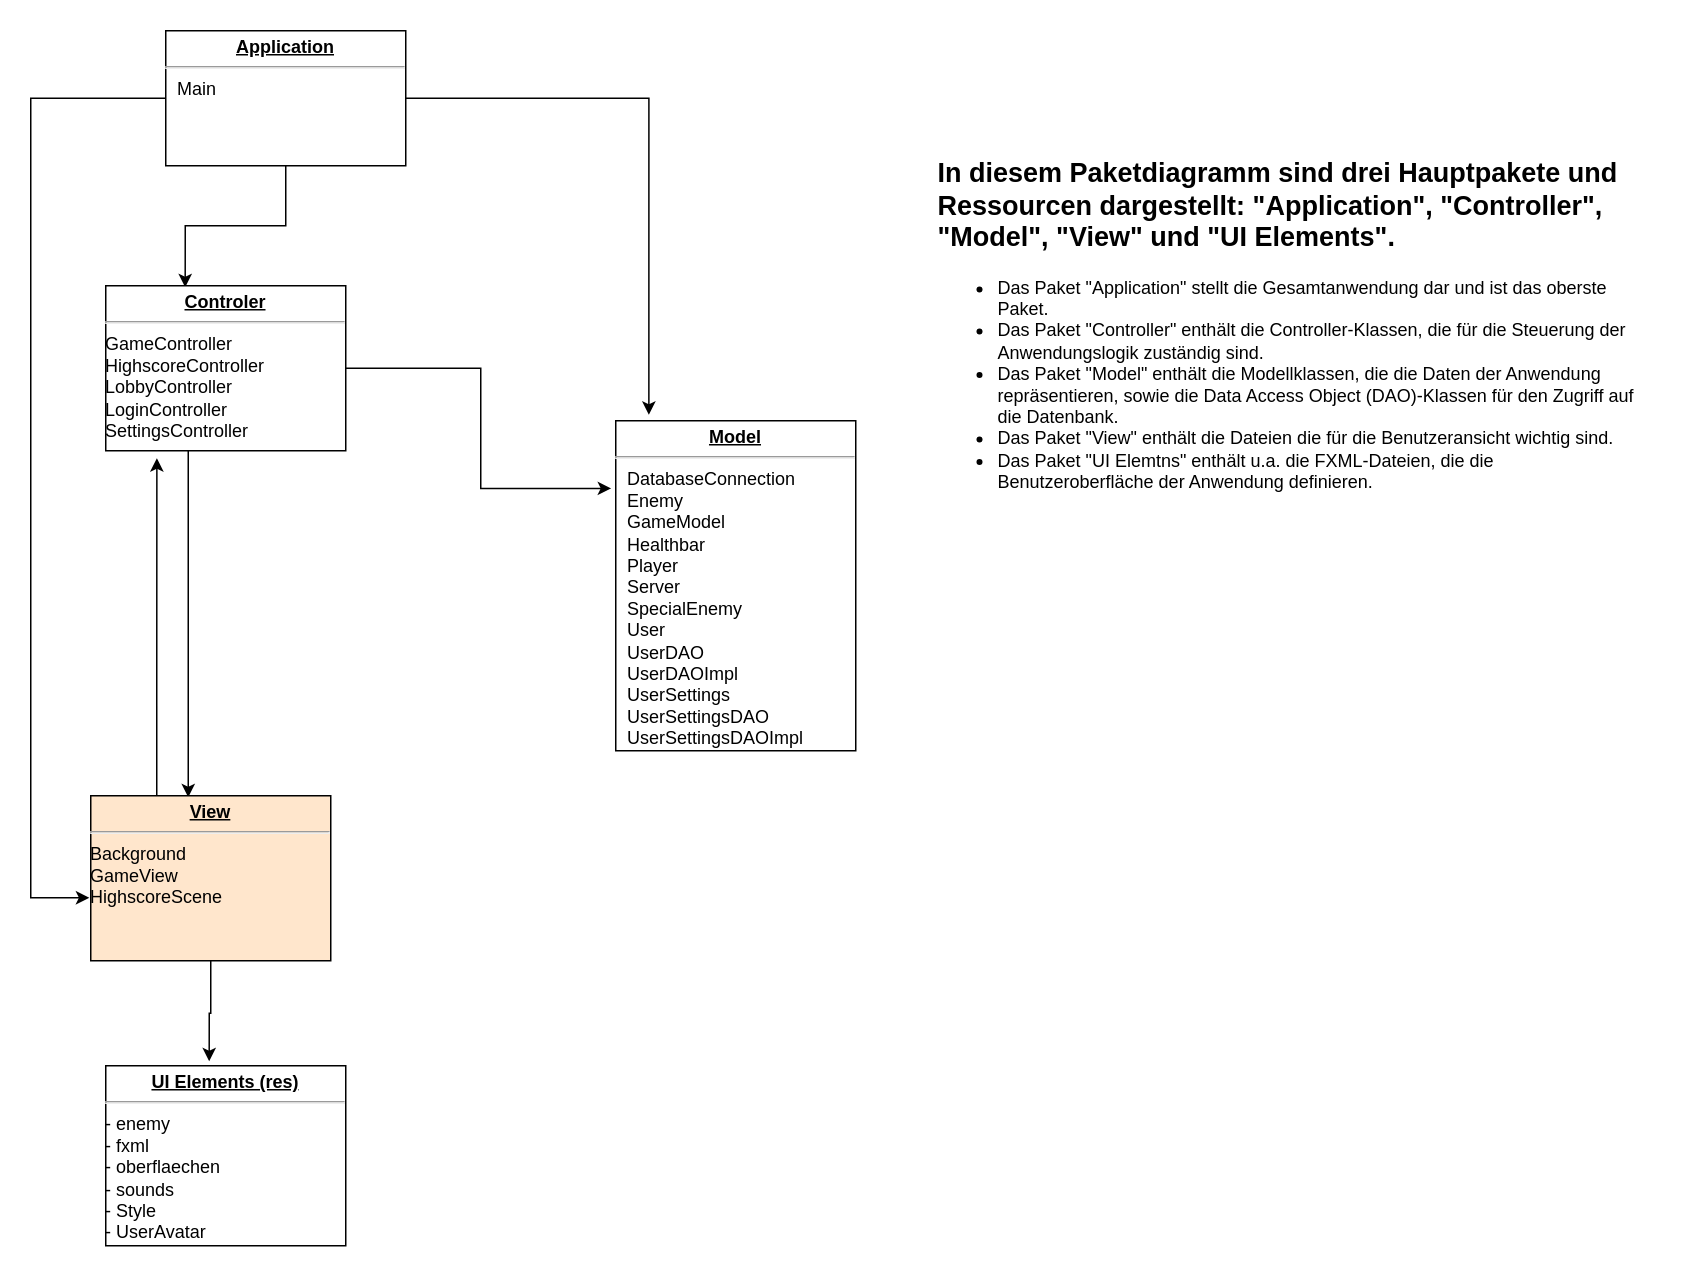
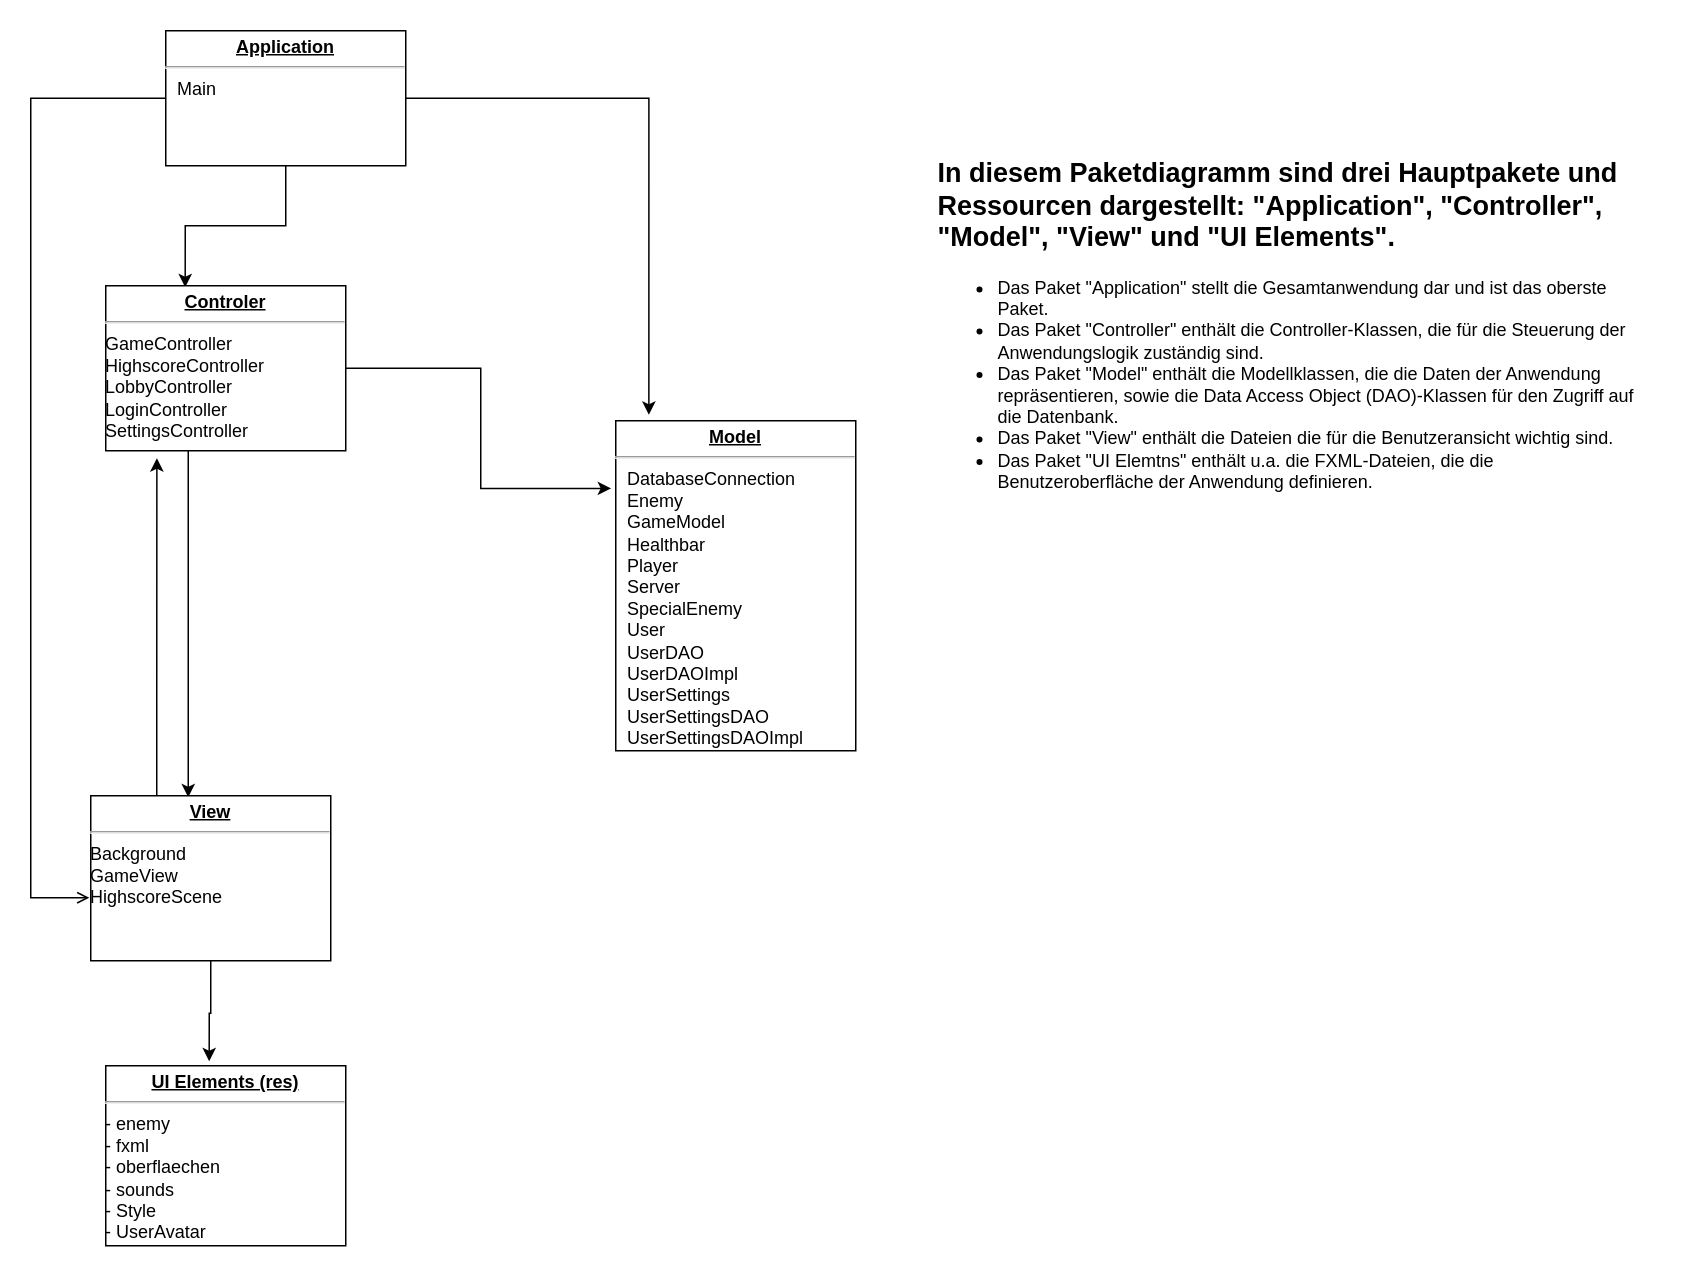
  <mxCell id="0" />
  <mxCell id="1" parent="0" />
  <mxCell id="2" style="edgeStyle=orthogonalEdgeStyle;rounded=0;orthogonalLoop=1;jettySize=auto;html=1;entryX=0.331;entryY=0.009;entryDx=0;entryDy=0;entryPerimeter=0;" edge="1" parent="1" source="5" target="9"><mxGeometry relative="1" as="geometry" /></mxCell>
  <mxCell id="3" style="edgeStyle=orthogonalEdgeStyle;rounded=0;orthogonalLoop=1;jettySize=auto;html=1;entryX=0.138;entryY=-0.018;entryDx=0;entryDy=0;entryPerimeter=0;" edge="1" parent="1" source="5" target="6"><mxGeometry relative="1" as="geometry" /></mxCell>
- <mxCell id="4" style="edgeStyle=orthogonalEdgeStyle;rounded=0;orthogonalLoop=1;jettySize=auto;html=1;entryX=-0.006;entryY=0.618;entryDx=0;entryDy=0;entryPerimeter=0;" edge="1" parent="1" source="5" target="12"><mxGeometry relative="1" as="geometry"><Array as="points"><mxPoint x="20" y="598" /></Array></mxGeometry></mxCell>
+ <mxCell id="4" style="edgeStyle=orthogonalEdgeStyle;rounded=0;orthogonalLoop=1;jettySize=auto;html=1;entryX=-0.006;entryY=0.618;entryDx=0;entryDy=0;entryPerimeter=0;endArrow=open;" edge="1" parent="1" source="5" target="12"><mxGeometry relative="1" as="geometry"><Array as="points"><mxPoint x="20" y="598" /></Array></mxGeometry></mxCell>
  <mxCell id="5" value="&lt;p style=&quot;margin:0px;margin-top:4px;text-align:center;text-decoration:underline;&quot;&gt;&lt;b&gt;Application&lt;/b&gt;&lt;/p&gt;&lt;hr&gt;&lt;p style=&quot;margin:0px;margin-left:8px;&quot;&gt;Main&lt;/p&gt;" style="verticalAlign=top;align=left;overflow=fill;fontSize=12;fontFamily=Helvetica;html=1;whiteSpace=wrap;" vertex="1" parent="1"><mxGeometry x="110" y="20" width="160" height="90" as="geometry" /></mxCell>
  <mxCell id="6" value="&lt;p style=&quot;margin:0px;margin-top:4px;text-align:center;text-decoration:underline;&quot;&gt;&lt;b&gt;Model&lt;/b&gt;&lt;/p&gt;&lt;hr&gt;&lt;p style=&quot;margin:0px;margin-left:8px;&quot;&gt;DatabaseConnection&lt;/p&gt;&lt;p style=&quot;margin:0px;margin-left:8px;&quot;&gt;Enemy&lt;/p&gt;&lt;p style=&quot;margin:0px;margin-left:8px;&quot;&gt;GameModel&lt;/p&gt;&lt;p style=&quot;margin:0px;margin-left:8px;&quot;&gt;Healthbar&lt;/p&gt;&lt;p style=&quot;margin:0px;margin-left:8px;&quot;&gt;Player&lt;/p&gt;&lt;p style=&quot;margin:0px;margin-left:8px;&quot;&gt;Server&lt;/p&gt;&lt;p style=&quot;margin:0px;margin-left:8px;&quot;&gt;SpecialEnemy&lt;/p&gt;&lt;p style=&quot;margin:0px;margin-left:8px;&quot;&gt;User&lt;/p&gt;&lt;p style=&quot;margin:0px;margin-left:8px;&quot;&gt;UserDAO&lt;/p&gt;&lt;p style=&quot;margin:0px;margin-left:8px;&quot;&gt;UserDAOImpl&lt;/p&gt;&lt;p style=&quot;margin:0px;margin-left:8px;&quot;&gt;UserSettings&lt;/p&gt;&lt;p style=&quot;margin:0px;margin-left:8px;&quot;&gt;UserSettingsDAO&lt;/p&gt;&lt;p style=&quot;margin:0px;margin-left:8px;&quot;&gt;UserSettingsDAOImpl&lt;br&gt;&lt;/p&gt;" style="verticalAlign=top;align=left;overflow=fill;fontSize=12;fontFamily=Helvetica;html=1;whiteSpace=wrap;" vertex="1" parent="1"><mxGeometry x="410" y="280" width="160" height="220" as="geometry" /></mxCell>
  <mxCell id="7" style="edgeStyle=orthogonalEdgeStyle;rounded=0;orthogonalLoop=1;jettySize=auto;html=1;entryX=-0.019;entryY=0.205;entryDx=0;entryDy=0;entryPerimeter=0;" edge="1" parent="1" source="9" target="6"><mxGeometry relative="1" as="geometry" /></mxCell>
  <mxCell id="8" style="edgeStyle=orthogonalEdgeStyle;rounded=0;orthogonalLoop=1;jettySize=auto;html=1;entryX=0.2;entryY=0.009;entryDx=0;entryDy=0;entryPerimeter=0;" edge="1" parent="1"><mxGeometry relative="1" as="geometry"><mxPoint x="125" y="300" as="sourcePoint" /><mxPoint x="125" y="530.99" as="targetPoint" /><Array as="points"><mxPoint x="125" y="360" /><mxPoint x="125" y="360" /></Array></mxGeometry></mxCell>
  <mxCell id="9" value="&lt;p style=&quot;margin:0px;margin-top:4px;text-align:center;text-decoration:underline;&quot;&gt;&lt;b&gt;Controler&lt;/b&gt;&lt;/p&gt;&lt;hr&gt;&lt;div&gt;GameController&lt;/div&gt;&lt;div&gt;HighscoreController&lt;/div&gt;&lt;div&gt;LobbyController&lt;/div&gt;&lt;div&gt;LoginController&lt;/div&gt;&lt;div&gt;SettingsController&lt;br&gt;&lt;/div&gt;" style="verticalAlign=top;align=left;overflow=fill;fontSize=12;fontFamily=Helvetica;html=1;whiteSpace=wrap;" vertex="1" parent="1"><mxGeometry x="70" y="190" width="160" height="110" as="geometry" /></mxCell>
  <mxCell id="10" style="edgeStyle=orthogonalEdgeStyle;rounded=0;orthogonalLoop=1;jettySize=auto;html=1;entryX=0.213;entryY=1.045;entryDx=0;entryDy=0;entryPerimeter=0;" edge="1" parent="1" source="12" target="9"><mxGeometry relative="1" as="geometry"><Array as="points"><mxPoint x="104" y="470" /><mxPoint x="104" y="470" /></Array></mxGeometry></mxCell>
  <mxCell id="11" style="edgeStyle=orthogonalEdgeStyle;rounded=0;orthogonalLoop=1;jettySize=auto;html=1;entryX=0.431;entryY=-0.025;entryDx=0;entryDy=0;entryPerimeter=0;" edge="1" parent="1" source="12" target="13"><mxGeometry relative="1" as="geometry" /></mxCell>
- <mxCell id="12" value="&lt;p style=&quot;margin:0px;margin-top:4px;text-align:center;text-decoration:underline;&quot;&gt;&lt;b&gt;View&lt;/b&gt;&lt;/p&gt;&lt;hr&gt;&lt;div&gt;Background&lt;/div&gt;&lt;div&gt;GameView&lt;/div&gt;&lt;div&gt;HighscoreScene&lt;/div&gt;&lt;div&gt;&lt;br&gt;&lt;/div&gt;" style="verticalAlign=top;align=left;overflow=fill;fontSize=12;fontFamily=Helvetica;html=1;whiteSpace=wrap;fillColor=#ffe6cc;" vertex="1" parent="1"><mxGeometry x="60" y="530" width="160" height="110" as="geometry" /></mxCell>
+ <mxCell id="12" value="&lt;p style=&quot;margin:0px;margin-top:4px;text-align:center;text-decoration:underline;&quot;&gt;&lt;b&gt;View&lt;/b&gt;&lt;/p&gt;&lt;hr&gt;&lt;div&gt;Background&lt;/div&gt;&lt;div&gt;GameView&lt;/div&gt;&lt;div&gt;HighscoreScene&lt;/div&gt;&lt;div&gt;&lt;br&gt;&lt;/div&gt;" style="verticalAlign=top;align=left;overflow=fill;fontSize=12;fontFamily=Helvetica;html=1;whiteSpace=wrap;" vertex="1" parent="1"><mxGeometry x="60" y="530" width="160" height="110" as="geometry" /></mxCell>
  <mxCell id="13" value="&lt;p style=&quot;margin:0px;margin-top:4px;text-align:center;text-decoration:underline;&quot;&gt;&lt;b&gt;UI Elements (res)&lt;br&gt;&lt;/b&gt;&lt;/p&gt;&lt;hr&gt;&lt;div&gt;- enemy&lt;/div&gt;&lt;div&gt;- fxml&lt;/div&gt;&lt;div&gt;- oberflaechen&lt;/div&gt;&lt;div&gt;- sounds&lt;/div&gt;&lt;div&gt;- Style&lt;/div&gt;&lt;div&gt;- UserAvatar&lt;br&gt;&lt;/div&gt;&lt;div&gt;&lt;br&gt;&lt;/div&gt;" style="verticalAlign=top;align=left;overflow=fill;fontSize=12;fontFamily=Helvetica;html=1;whiteSpace=wrap;" vertex="1" parent="1"><mxGeometry x="70" y="710" width="160" height="120" as="geometry" /></mxCell>
  <mxCell id="14" value="&lt;h2&gt;In diesem Paketdiagramm sind drei Hauptpakete und Ressourcen dargestellt: &quot;Application&quot;, &quot;Controller&quot;, &quot;Model&quot;, &quot;View&quot; und &quot;UI Elements&quot;.&lt;/h2&gt;&lt;ul&gt;&lt;li&gt;Das Paket &quot;Application&quot; stellt die Gesamtanwendung dar und ist das oberste Paket.&lt;/li&gt;&lt;li&gt;Das Paket &quot;Controller&quot; enthält die Controller-Klassen, die für die Steuerung der Anwendungslogik zuständig sind.&lt;/li&gt;&lt;li&gt;Das Paket &quot;Model&quot; enthält die Modellklassen, die die Daten der Anwendung repräsentieren, sowie die Data Access Object (DAO)-Klassen für den Zugriff auf die Datenbank.&lt;/li&gt;&lt;li&gt;Das Paket &quot;View&quot; enthält die Dateien die für die Benutzeransicht wichtig sind.&lt;br&gt;&lt;/li&gt;&lt;li&gt;Das Paket &quot;UI Elemtns&quot; enthält u.a. die FXML-Dateien, die die Benutzeroberfläche der Anwendung definieren.&lt;/li&gt;&lt;/ul&gt;" style="text;html=1;strokeColor=none;fillColor=none;spacing=5;spacingTop=-20;whiteSpace=wrap;overflow=hidden;rounded=0;" vertex="1" parent="1"><mxGeometry x="620" y="100" width="480" height="290" as="geometry" /></mxCell>
